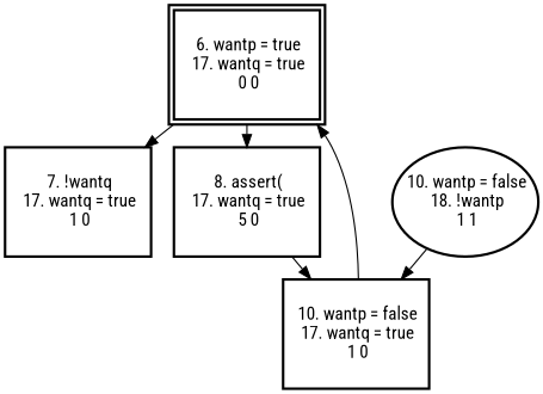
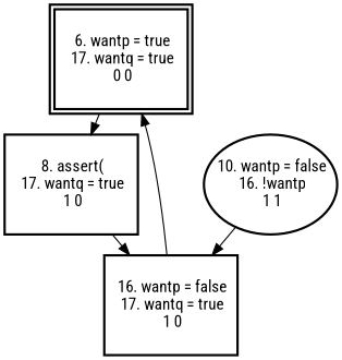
  digraph {
    fontname="Roboto Condensed"
    ranksep=.25
    node [fixedsize=true fontname="Roboto Condensed" fontsize=14 shape=box style=bold]
    edge [fontname="Roboto Condensed"]
    n1 [height=1.2 label=" 6. wantp = true\n 17. wantq = true\n 0 0\n" peripheries=2 width=1.6]
-   n2 [height=1.2 label=" 7. !wantq\n 17. wantq = true\n 1 0\n" width=1.6]
-   n3 [height=1.2 label=" 8. assert(\n 17. wantq = true\n 5 0\n" width=1.6]
-   n4 [height=1.2 label=" 10. wantp = false\n 17. wantq = true\n 1 0\n" width=1.6]
-   n5 [height=1.2 label=" 10. wantp = false\n 18. !wantp\n 1 1\n" shape=ellipse width=1.6]
-   n1 -> n2
+   n3 [height=1.2 label=" 8. assert(\n 17. wantq = true\n 1 0\n" width=1.6]
+   n4 [height=1.2 label=" 16. wantp = false\n 17. wantq = true\n 1 0\n" width=1.6]
+   n5 [height=1.2 label=" 10. wantp = false\n 16. !wantp\n 1 1\n" shape=ellipse width=1.6]
    n1 -> n3
    n3 -> n4
    n4 -> n1
    n5 -> n4
  }
